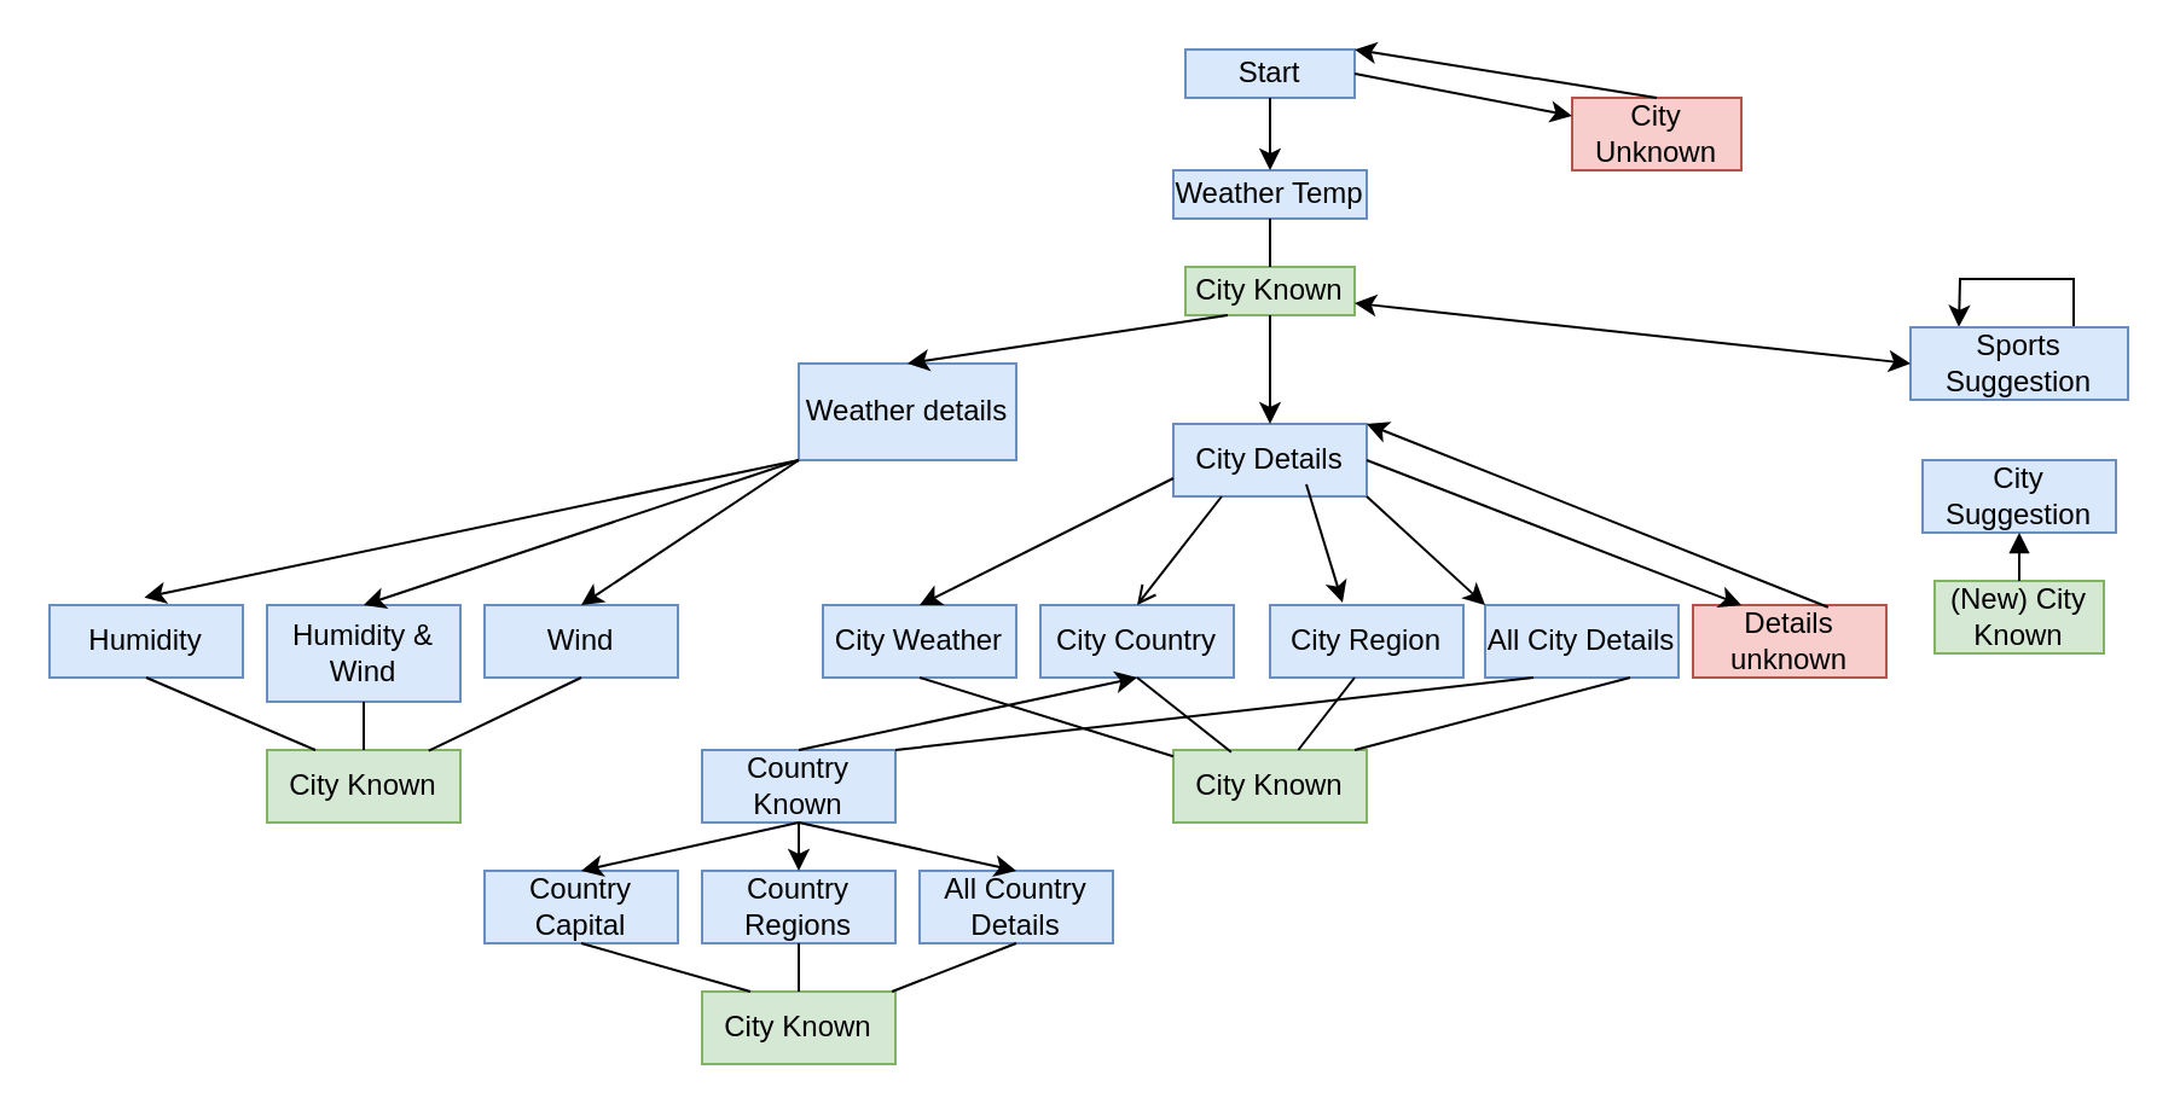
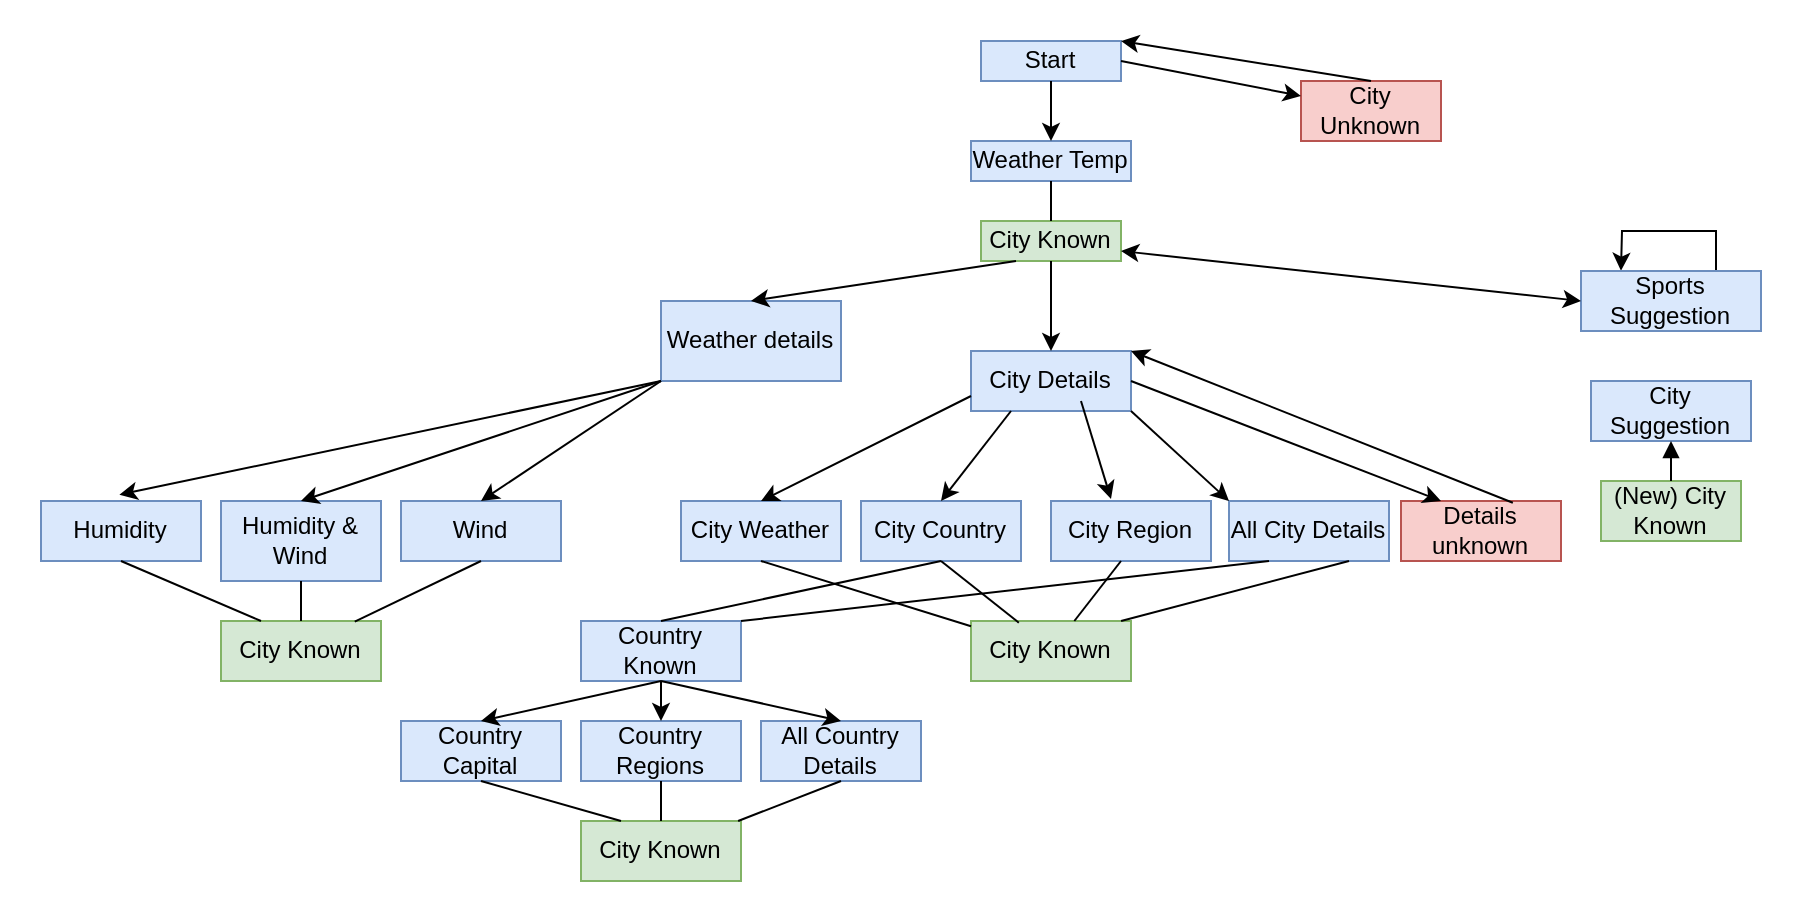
  <mxCell id="0" />
  <mxCell id="1" parent="0" />
  <mxCell id="2" value="Start" style="rounded=0;whiteSpace=wrap;html=1;fillColor=#dae8fc;strokeColor=#6c8ebf;" parent="1" vertex="1"><mxGeometry x="490" y="20" width="70" height="20" as="geometry" /></mxCell>
  <mxCell id="3" value="City Known" style="rounded=0;whiteSpace=wrap;html=1;fillColor=#d5e8d4;strokeColor=#82b366;" parent="1" vertex="1"><mxGeometry x="490" y="110" width="70" height="20" as="geometry" /></mxCell>
  <mxCell id="4" value="City Unknown" style="rounded=0;whiteSpace=wrap;html=1;fillColor=#f8cecc;strokeColor=#b85450;" parent="1" vertex="1"><mxGeometry x="650" y="40" width="70" height="30" as="geometry" /></mxCell>
  <mxCell id="5" value="" style="endArrow=classic;html=1;rounded=0;exitX=1;exitY=0.5;exitDx=0;exitDy=0;entryX=0;entryY=0.25;entryDx=0;entryDy=0;" parent="1" source="2" target="4" edge="1"><mxGeometry width="50" height="50" relative="1" as="geometry"><mxPoint x="530" y="390" as="sourcePoint" /><mxPoint x="580" y="340" as="targetPoint" /><Array as="points" /></mxGeometry></mxCell>
  <mxCell id="6" value="" style="endArrow=classic;html=1;rounded=0;exitX=0.5;exitY=0;exitDx=0;exitDy=0;entryX=1;entryY=0;entryDx=0;entryDy=0;" parent="1" source="4" target="2" edge="1"><mxGeometry width="50" height="50" relative="1" as="geometry"><mxPoint x="630" y="70" as="sourcePoint" /><mxPoint x="680" y="20" as="targetPoint" /></mxGeometry></mxCell>
  <mxCell id="7" value="City Details" style="rounded=0;whiteSpace=wrap;html=1;fillColor=#dae8fc;strokeColor=#6c8ebf;" parent="1" vertex="1"><mxGeometry x="485" y="175" width="80" height="30" as="geometry" /></mxCell>
  <mxCell id="8" value="Weather details" style="rounded=0;whiteSpace=wrap;html=1;fillColor=#dae8fc;strokeColor=#6c8ebf;" parent="1" vertex="1"><mxGeometry x="330" y="150" width="90" height="40" as="geometry" /></mxCell>
  <mxCell id="9" value="" style="endArrow=classic;html=1;rounded=0;exitX=0.25;exitY=1;exitDx=0;exitDy=0;entryX=0.5;entryY=0;entryDx=0;entryDy=0;" parent="1" source="3" target="8" edge="1"><mxGeometry width="50" height="50" relative="1" as="geometry"><mxPoint x="530" y="390" as="sourcePoint" /><mxPoint x="580" y="340" as="targetPoint" /></mxGeometry></mxCell>
  <mxCell id="10" style="edgeStyle=orthogonalEdgeStyle;rounded=0;orthogonalLoop=1;jettySize=auto;html=1;exitX=0.75;exitY=0;exitDx=0;exitDy=0;" parent="1" source="11" edge="1"><mxGeometry relative="1" as="geometry"><mxPoint x="810" y="134.857" as="targetPoint" /></mxGeometry></mxCell>
  <mxCell id="11" value="Sports Suggestion" style="rounded=0;whiteSpace=wrap;html=1;fillColor=#dae8fc;strokeColor=#6c8ebf;" parent="1" vertex="1"><mxGeometry x="790" y="135" width="90" height="30" as="geometry" /></mxCell>
  <mxCell id="12" value="" style="endArrow=classic;html=1;rounded=0;exitX=0.5;exitY=1;exitDx=0;exitDy=0;entryX=0.5;entryY=0;entryDx=0;entryDy=0;" parent="1" source="3" target="7" edge="1"><mxGeometry width="50" height="50" relative="1" as="geometry"><mxPoint x="530" y="390" as="sourcePoint" /><mxPoint x="580" y="340" as="targetPoint" /></mxGeometry></mxCell>
  <mxCell id="13" value="City Weather" style="rounded=0;whiteSpace=wrap;html=1;fillColor=#dae8fc;strokeColor=#6c8ebf;" parent="1" vertex="1"><mxGeometry x="340" y="250" width="80" height="30" as="geometry" /></mxCell>
  <mxCell id="14" value="" style="endArrow=classic;html=1;rounded=0;exitX=0;exitY=0.75;exitDx=0;exitDy=0;entryX=0.5;entryY=0;entryDx=0;entryDy=0;" parent="1" edge="1"><mxGeometry x="-0.219" y="-9" width="50" height="50" relative="1" as="geometry"><mxPoint x="485" y="197.5" as="sourcePoint" /><mxPoint x="380" y="250" as="targetPoint" /><mxPoint as="offset" /></mxGeometry></mxCell>
  <mxCell id="15" value="City Country" style="rounded=0;whiteSpace=wrap;html=1;fillColor=#dae8fc;strokeColor=#6c8ebf;" parent="1" vertex="1"><mxGeometry x="430" y="250" width="80" height="30" as="geometry" /></mxCell>
  <mxCell id="16" value="City Region" style="rounded=0;whiteSpace=wrap;html=1;fillColor=#dae8fc;strokeColor=#6c8ebf;" parent="1" vertex="1"><mxGeometry x="525" y="250" width="80" height="30" as="geometry" /></mxCell>
  <mxCell id="17" value="All City Details" style="rounded=0;whiteSpace=wrap;html=1;fillColor=#dae8fc;strokeColor=#6c8ebf;" parent="1" vertex="1"><mxGeometry x="614" y="250" width="80" height="30" as="geometry" /></mxCell>
  <mxCell id="18" value="Details unknown" style="rounded=0;whiteSpace=wrap;html=1;fillColor=#f8cecc;strokeColor=#b85450;" parent="1" vertex="1"><mxGeometry x="700" y="250" width="80" height="30" as="geometry" /></mxCell>
- <mxCell id="19" value="" style="endArrow=open;html=1;rounded=0;exitX=0.25;exitY=1;exitDx=0;exitDy=0;entryX=0.5;entryY=0;entryDx=0;entryDy=0;" parent="1" source="7" target="15" edge="1"><mxGeometry x="0.231" y="-4" width="50" height="50" relative="1" as="geometry"><mxPoint x="580" y="390" as="sourcePoint" /><mxPoint x="630" y="340" as="targetPoint" /><mxPoint as="offset" /></mxGeometry></mxCell>
+ <mxCell id="19" value="" style="endArrow=classic;html=1;rounded=0;exitX=0.25;exitY=1;exitDx=0;exitDy=0;entryX=0.5;entryY=0;entryDx=0;entryDy=0;" parent="1" source="7" target="15" edge="1"><mxGeometry x="0.231" y="-4" width="50" height="50" relative="1" as="geometry"><mxPoint x="580" y="390" as="sourcePoint" /><mxPoint x="630" y="340" as="targetPoint" /><mxPoint as="offset" /></mxGeometry></mxCell>
  <mxCell id="20" value="" style="endArrow=classic;html=1;rounded=0;entryX=0.375;entryY=-0.033;entryDx=0;entryDy=0;entryPerimeter=0;" parent="1" target="16" edge="1"><mxGeometry x="-0.254" y="-6" width="50" height="50" relative="1" as="geometry"><mxPoint x="540" y="200" as="sourcePoint" /><mxPoint x="630" y="340" as="targetPoint" /><mxPoint as="offset" /></mxGeometry></mxCell>
  <mxCell id="21" value="" style="endArrow=classic;html=1;rounded=0;exitX=1;exitY=1;exitDx=0;exitDy=0;entryX=0;entryY=0;entryDx=0;entryDy=0;" parent="1" source="7" target="17" edge="1"><mxGeometry width="50" height="50" relative="1" as="geometry"><mxPoint x="580" y="390" as="sourcePoint" /><mxPoint x="630" y="340" as="targetPoint" /></mxGeometry></mxCell>
  <mxCell id="22" value="" style="endArrow=classic;html=1;rounded=0;exitX=1;exitY=0.5;exitDx=0;exitDy=0;entryX=0.25;entryY=0;entryDx=0;entryDy=0;" parent="1" source="7" target="18" edge="1"><mxGeometry width="50" height="50" relative="1" as="geometry"><mxPoint x="580" y="390" as="sourcePoint" /><mxPoint x="630" y="340" as="targetPoint" /></mxGeometry></mxCell>
  <mxCell id="23" value="" style="endArrow=classic;html=1;rounded=0;entryX=1;entryY=0;entryDx=0;entryDy=0;exitX=0.699;exitY=0.029;exitDx=0;exitDy=0;exitPerimeter=0;" parent="1" source="18" target="7" edge="1"><mxGeometry width="50" height="50" relative="1" as="geometry"><mxPoint x="709" y="225" as="sourcePoint" /><mxPoint x="759" y="175" as="targetPoint" /></mxGeometry></mxCell>
  <mxCell id="24" value="City Known" style="rounded=0;whiteSpace=wrap;html=1;fillColor=#d5e8d4;strokeColor=#82b366;" parent="1" vertex="1"><mxGeometry x="485" y="310" width="80" height="30" as="geometry" /></mxCell>
  <mxCell id="25" value="" style="endArrow=classic;html=1;rounded=0;exitX=0;exitY=1;exitDx=0;exitDy=0;entryX=0.49;entryY=-0.105;entryDx=0;entryDy=0;entryPerimeter=0;" parent="1" source="8" target="26" edge="1"><mxGeometry width="50" height="50" relative="1" as="geometry"><mxPoint x="210" y="240" as="sourcePoint" /><mxPoint x="210" y="230" as="targetPoint" /></mxGeometry></mxCell>
  <mxCell id="26" value="Humidity" style="rounded=0;whiteSpace=wrap;html=1;fillColor=#dae8fc;strokeColor=#6c8ebf;" parent="1" vertex="1"><mxGeometry x="20" y="250" width="80" height="30" as="geometry" /></mxCell>
  <mxCell id="27" value="Wind" style="rounded=0;whiteSpace=wrap;html=1;fillColor=#dae8fc;strokeColor=#6c8ebf;" parent="1" vertex="1"><mxGeometry x="200" y="250" width="80" height="30" as="geometry" /></mxCell>
  <mxCell id="28" value="Humidity &amp;amp; Wind" style="rounded=0;whiteSpace=wrap;html=1;fillColor=#dae8fc;strokeColor=#6c8ebf;" parent="1" vertex="1"><mxGeometry x="110" y="250" width="80" height="40" as="geometry" /></mxCell>
  <mxCell id="29" value="" style="endArrow=classic;html=1;rounded=0;exitX=0;exitY=1;exitDx=0;exitDy=0;entryX=0.5;entryY=0;entryDx=0;entryDy=0;" parent="1" source="8" target="28" edge="1"><mxGeometry width="50" height="50" relative="1" as="geometry"><mxPoint x="330" y="270" as="sourcePoint" /><mxPoint x="380" y="220" as="targetPoint" /></mxGeometry></mxCell>
  <mxCell id="30" value="" style="endArrow=classic;html=1;rounded=0;exitX=0;exitY=1;exitDx=0;exitDy=0;entryX=0.5;entryY=0;entryDx=0;entryDy=0;" parent="1" source="8" target="27" edge="1"><mxGeometry width="50" height="50" relative="1" as="geometry"><mxPoint x="330" y="270" as="sourcePoint" /><mxPoint x="380" y="220" as="targetPoint" /></mxGeometry></mxCell>
  <mxCell id="31" value="City Known" style="rounded=0;whiteSpace=wrap;html=1;fillColor=#d5e8d4;strokeColor=#82b366;" parent="1" vertex="1"><mxGeometry x="110" y="310" width="80" height="30" as="geometry" /></mxCell>
  <mxCell id="32" value="Weather Temp" style="rounded=0;whiteSpace=wrap;html=1;fillColor=#dae8fc;strokeColor=#6c8ebf;" parent="1" vertex="1"><mxGeometry x="485" y="70" width="80" height="20" as="geometry" /></mxCell>
  <mxCell id="33" value="" style="endArrow=classic;html=1;rounded=0;exitX=0.5;exitY=1;exitDx=0;exitDy=0;entryX=0.5;entryY=0;entryDx=0;entryDy=0;" parent="1" source="2" target="32" edge="1"><mxGeometry width="50" height="50" relative="1" as="geometry"><mxPoint x="510" y="220" as="sourcePoint" /><mxPoint x="560" y="170" as="targetPoint" /></mxGeometry></mxCell>
  <mxCell id="34" value="" style="endArrow=classic;startArrow=classic;html=1;rounded=0;exitX=1;exitY=0.75;exitDx=0;exitDy=0;entryX=0;entryY=0.5;entryDx=0;entryDy=0;" parent="1" source="3" target="11" edge="1"><mxGeometry width="50" height="50" relative="1" as="geometry"><mxPoint x="620" y="220" as="sourcePoint" /><mxPoint x="760" y="150" as="targetPoint" /></mxGeometry></mxCell>
  <mxCell id="35" value="City Suggestion" style="rounded=0;whiteSpace=wrap;html=1;fillColor=#dae8fc;strokeColor=#6c8ebf;" parent="1" vertex="1"><mxGeometry x="795" y="190" width="80" height="30" as="geometry" /></mxCell>
  <mxCell id="36" value="" style="endArrow=none;html=1;rounded=0;exitX=0.5;exitY=1;exitDx=0;exitDy=0;entryX=0.5;entryY=0;entryDx=0;entryDy=0;" parent="1" source="32" target="3" edge="1"><mxGeometry width="50" height="50" relative="1" as="geometry"><mxPoint x="530" y="220" as="sourcePoint" /><mxPoint x="580" y="170" as="targetPoint" /></mxGeometry></mxCell>
  <mxCell id="37" value="(New) City Known" style="rounded=0;whiteSpace=wrap;html=1;fillColor=#d5e8d4;strokeColor=#82b366;" parent="1" vertex="1"><mxGeometry x="800" y="240" width="70" height="30" as="geometry" /></mxCell>
  <mxCell id="38" value="" style="endArrow=block;html=1;rounded=0;exitX=0.5;exitY=0;exitDx=0;exitDy=0;entryX=0.5;entryY=1;entryDx=0;entryDy=0;" parent="1" source="37" target="35" edge="1"><mxGeometry width="50" height="50" relative="1" as="geometry"><mxPoint x="760" y="220" as="sourcePoint" /><mxPoint x="810" y="170" as="targetPoint" /></mxGeometry></mxCell>
  <mxCell id="39" value="Country Known" style="rounded=0;whiteSpace=wrap;html=1;fillColor=#dae8fc;strokeColor=#6c8ebf;" parent="1" vertex="1"><mxGeometry x="290" y="310" width="80" height="30" as="geometry" /></mxCell>
  <mxCell id="40" value="Country Capital" style="rounded=0;whiteSpace=wrap;html=1;fillColor=#dae8fc;strokeColor=#6c8ebf;" parent="1" vertex="1"><mxGeometry x="200" y="360" width="80" height="30" as="geometry" /></mxCell>
  <mxCell id="41" value="Country Regions" style="rounded=0;whiteSpace=wrap;html=1;fillColor=#dae8fc;strokeColor=#6c8ebf;" parent="1" vertex="1"><mxGeometry x="290" y="360" width="80" height="30" as="geometry" /></mxCell>
  <mxCell id="42" value="All Country Details" style="rounded=0;whiteSpace=wrap;html=1;fillColor=#dae8fc;strokeColor=#6c8ebf;" parent="1" vertex="1"><mxGeometry x="380" y="360" width="80" height="30" as="geometry" /></mxCell>
  <mxCell id="43" value="" style="endArrow=classic;html=1;rounded=0;exitX=0.5;exitY=1;exitDx=0;exitDy=0;entryX=0.5;entryY=0;entryDx=0;entryDy=0;" parent="1" source="39" target="40" edge="1"><mxGeometry width="50" height="50" relative="1" as="geometry"><mxPoint x="560" y="350" as="sourcePoint" /><mxPoint x="610" y="300" as="targetPoint" /></mxGeometry></mxCell>
  <mxCell id="44" value="" style="endArrow=classic;html=1;rounded=0;entryX=0.5;entryY=0;entryDx=0;entryDy=0;" parent="1" target="41" edge="1"><mxGeometry width="50" height="50" relative="1" as="geometry"><mxPoint x="330" y="340" as="sourcePoint" /><mxPoint x="610" y="300" as="targetPoint" /></mxGeometry></mxCell>
  <mxCell id="45" value="" style="endArrow=classic;html=1;rounded=0;exitX=0.5;exitY=1;exitDx=0;exitDy=0;entryX=0.5;entryY=0;entryDx=0;entryDy=0;" parent="1" source="39" target="42" edge="1"><mxGeometry width="50" height="50" relative="1" as="geometry"><mxPoint x="560" y="350" as="sourcePoint" /><mxPoint x="610" y="300" as="targetPoint" /></mxGeometry></mxCell>
  <mxCell id="46" value="" style="endArrow=none;html=1;rounded=0;exitX=0.5;exitY=1;exitDx=0;exitDy=0;" parent="1" source="13" target="24" edge="1"><mxGeometry width="50" height="50" relative="1" as="geometry"><mxPoint x="510" y="320" as="sourcePoint" /><mxPoint x="560" y="270" as="targetPoint" /></mxGeometry></mxCell>
  <mxCell id="47" value="" style="endArrow=none;html=1;rounded=0;exitX=0.5;exitY=1;exitDx=0;exitDy=0;entryX=0.299;entryY=0.029;entryDx=0;entryDy=0;entryPerimeter=0;" parent="1" source="15" target="24" edge="1"><mxGeometry width="50" height="50" relative="1" as="geometry"><mxPoint x="510" y="320" as="sourcePoint" /><mxPoint x="560" y="270" as="targetPoint" /></mxGeometry></mxCell>
  <mxCell id="48" value="" style="endArrow=none;html=1;rounded=0;" parent="1" source="24" edge="1"><mxGeometry width="50" height="50" relative="1" as="geometry"><mxPoint x="510" y="320" as="sourcePoint" /><mxPoint x="560" y="280" as="targetPoint" /></mxGeometry></mxCell>
  <mxCell id="49" value="" style="endArrow=none;html=1;rounded=0;exitX=0.938;exitY=0;exitDx=0;exitDy=0;exitPerimeter=0;entryX=0.75;entryY=1;entryDx=0;entryDy=0;" parent="1" source="24" edge="1" target="17"><mxGeometry width="50" height="50" relative="1" as="geometry"><mxPoint x="600" y="330" as="sourcePoint" /><mxPoint x="650" y="280" as="targetPoint" /></mxGeometry></mxCell>
  <mxCell id="50" value="" style="endArrow=none;html=1;rounded=0;exitX=0.25;exitY=0;exitDx=0;exitDy=0;entryX=0.5;entryY=1;entryDx=0;entryDy=0;" parent="1" source="31" target="26" edge="1"><mxGeometry width="50" height="50" relative="1" as="geometry"><mxPoint x="400" y="320" as="sourcePoint" /><mxPoint x="450" y="270" as="targetPoint" /></mxGeometry></mxCell>
  <mxCell id="51" value="" style="endArrow=none;html=1;rounded=0;exitX=0.5;exitY=0;exitDx=0;exitDy=0;entryX=0.5;entryY=1;entryDx=0;entryDy=0;" parent="1" source="31" target="28" edge="1"><mxGeometry width="50" height="50" relative="1" as="geometry"><mxPoint x="400" y="320" as="sourcePoint" /><mxPoint x="450" y="270" as="targetPoint" /></mxGeometry></mxCell>
  <mxCell id="52" value="" style="endArrow=none;html=1;rounded=0;exitX=0.836;exitY=0.01;exitDx=0;exitDy=0;exitPerimeter=0;entryX=0.5;entryY=1;entryDx=0;entryDy=0;" parent="1" source="31" target="27" edge="1"><mxGeometry width="50" height="50" relative="1" as="geometry"><mxPoint x="400" y="320" as="sourcePoint" /><mxPoint x="450" y="270" as="targetPoint" /></mxGeometry></mxCell>
  <mxCell id="53" value="City Known" style="rounded=0;whiteSpace=wrap;html=1;fillColor=#d5e8d4;strokeColor=#82b366;" parent="1" vertex="1"><mxGeometry x="290" y="410" width="80" height="30" as="geometry" /></mxCell>
  <mxCell id="54" value="" style="endArrow=none;html=1;rounded=0;exitX=0.5;exitY=1;exitDx=0;exitDy=0;entryX=0.25;entryY=0;entryDx=0;entryDy=0;" parent="1" source="40" target="53" edge="1"><mxGeometry width="50" height="50" relative="1" as="geometry"><mxPoint x="470" y="320" as="sourcePoint" /><mxPoint x="520" y="270" as="targetPoint" /></mxGeometry></mxCell>
  <mxCell id="55" value="" style="endArrow=none;html=1;rounded=0;exitX=0.5;exitY=0;exitDx=0;exitDy=0;" parent="1" source="53" target="41" edge="1"><mxGeometry width="50" height="50" relative="1" as="geometry"><mxPoint x="470" y="320" as="sourcePoint" /><mxPoint x="520" y="270" as="targetPoint" /></mxGeometry></mxCell>
  <mxCell id="56" value="" style="endArrow=none;html=1;rounded=0;entryX=0.5;entryY=1;entryDx=0;entryDy=0;" parent="1" source="53" target="42" edge="1"><mxGeometry width="50" height="50" relative="1" as="geometry"><mxPoint x="470" y="320" as="sourcePoint" /><mxPoint x="520" y="270" as="targetPoint" /></mxGeometry></mxCell>
- <mxCell id="57" value="" style="endArrow=classic;html=1;rounded=0;exitX=0.5;exitY=0;exitDx=0;exitDy=0;entryX=0.5;entryY=1;entryDx=0;entryDy=0;" edge="1" parent="1" source="39" target="15"><mxGeometry width="50" height="50" relative="1" as="geometry"><mxPoint x="690" y="390" as="sourcePoint" /><mxPoint x="740" y="340" as="targetPoint" /></mxGeometry></mxCell>
+ <mxCell id="57" value="" style="endArrow=none;html=1;rounded=0;exitX=0.5;exitY=0;exitDx=0;exitDy=0;entryX=0.5;entryY=1;entryDx=0;entryDy=0;" edge="1" parent="1" source="39" target="15"><mxGeometry width="50" height="50" relative="1" as="geometry"><mxPoint x="690" y="390" as="sourcePoint" /><mxPoint x="740" y="340" as="targetPoint" /></mxGeometry></mxCell>
  <mxCell id="58" value="" style="endArrow=none;html=1;rounded=0;exitX=1;exitY=0;exitDx=0;exitDy=0;entryX=0.25;entryY=1;entryDx=0;entryDy=0;" edge="1" parent="1" source="39" target="17"><mxGeometry width="50" height="50" relative="1" as="geometry"><mxPoint x="690" y="390" as="sourcePoint" /><mxPoint x="740" y="340" as="targetPoint" /></mxGeometry></mxCell>
